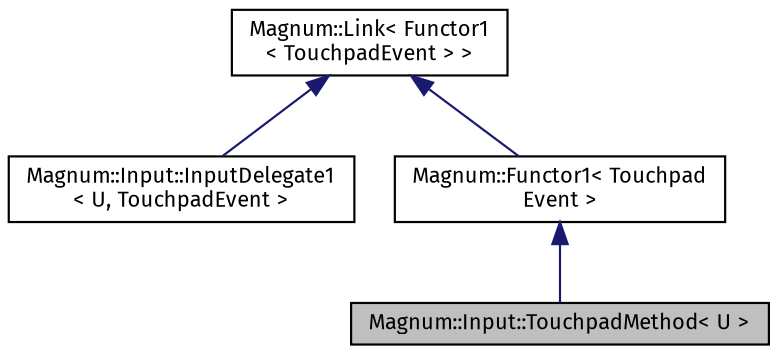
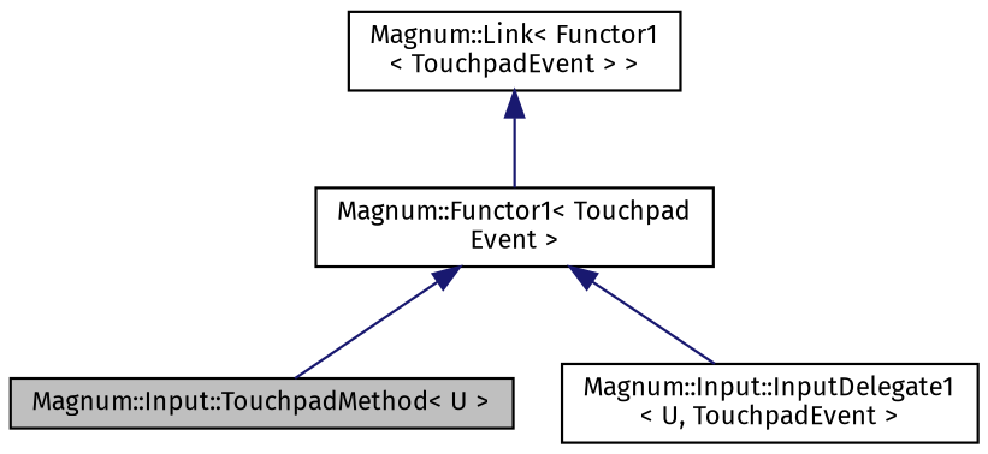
  digraph {
    fontname="Fira Sans"
    node [color=black fillcolor=white fontname="Fira Sans" fontsize=10 shape=record style=filled]
    edge [color=midnightblue dir=back fontname="Fira Sans" fontsize=10 labelfontname=Helvetica labelfontsize=10 style=solid]
    n1 [fillcolor=grey75 fontcolor=black height=0.2 label="Magnum::Input::TouchpadMethod\< U \>" width=0.4]
    n2 [height=0.2 label="Magnum::Input::InputDelegate1\l\< U, TouchpadEvent \>" width=0.4]
    n3 [height=0.2 label="Magnum::Functor1\< Touchpad\lEvent \>" width=0.4]
    n4 [height=0.2 label="Magnum::Link\< Functor1\l\< TouchpadEvent \> \>" width=0.4]
    n3 -> n1
-   n4 -> n2
+   n3 -> n2
    n4 -> n3
  }
